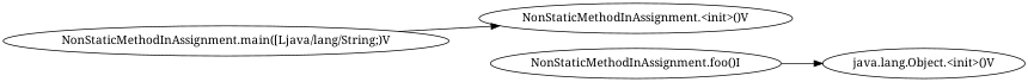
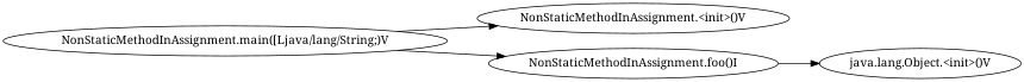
  digraph {
    fontname="Noto Serif"
    rankdir=LR
    node [fontname="Noto Serif"]
    edge [fontname="Noto Serif"]
    n1 [label="NonStaticMethodInAssignment.<init>()V"]
    n2 [label="java.lang.Object.<init>()V"]
    n3 [label="NonStaticMethodInAssignment.main([Ljava/lang/String;)V"]
    n4 [label="NonStaticMethodInAssignment.foo()I"]
    n3 -> n1
+   n3 -> n4
    n4 -> n2
  }
